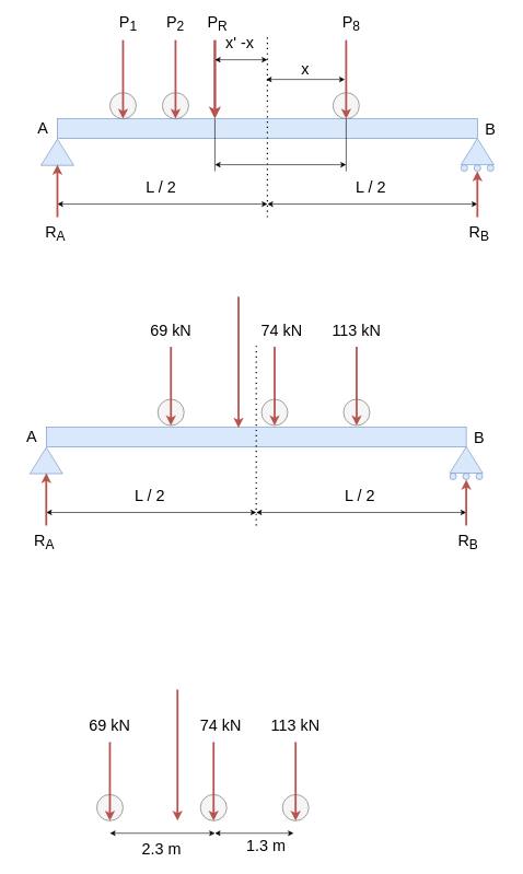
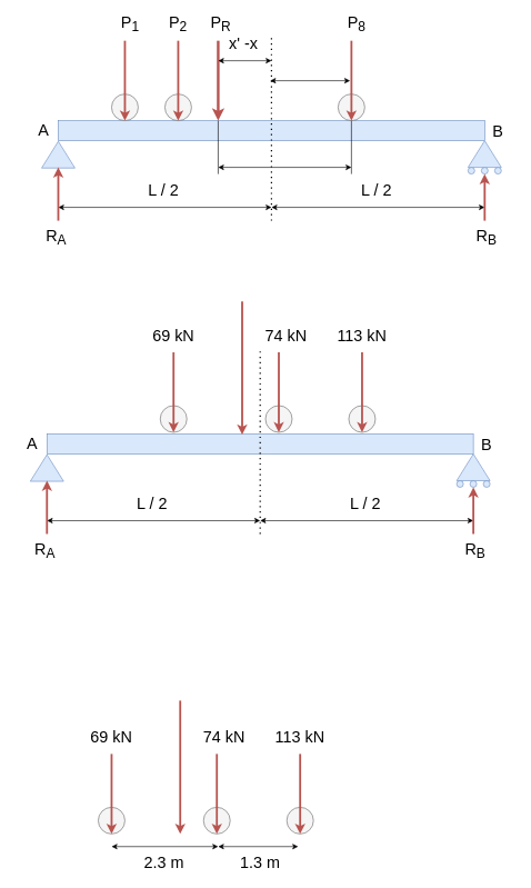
  <mxCell id="0" />
  <mxCell id="1" parent="0" />
  <mxCell id="2" value="" style="rounded=0;whiteSpace=wrap;html=1;fillColor=#dae8fc;strokeColor=#6c8ebf;" vertex="1" parent="1"><mxGeometry x="87" y="180" width="640" height="30" as="geometry" /></mxCell>
  <mxCell id="3" value="" style="verticalLabelPosition=bottom;verticalAlign=top;html=1;shape=mxgraph.basic.acute_triangle;dx=0.5;fillColor=#dae8fc;strokeColor=#6c8ebf;" vertex="1" parent="1"><mxGeometry x="702" y="210" width="50" height="40" as="geometry" /></mxCell>
  <mxCell id="4" value="" style="ellipse;whiteSpace=wrap;html=1;fillColor=#dae8fc;strokeColor=#6c8ebf;" vertex="1" parent="1"><mxGeometry x="702" y="250" width="10" height="10" as="geometry" /></mxCell>
  <mxCell id="5" value="" style="ellipse;whiteSpace=wrap;html=1;fillColor=#dae8fc;strokeColor=#6c8ebf;" vertex="1" parent="1"><mxGeometry x="722" y="250" width="10" height="10" as="geometry" /></mxCell>
  <mxCell id="6" value="" style="ellipse;whiteSpace=wrap;html=1;fillColor=#dae8fc;strokeColor=#6c8ebf;" vertex="1" parent="1"><mxGeometry x="742" y="250" width="10" height="10" as="geometry" /></mxCell>
  <mxCell id="7" value="" style="verticalLabelPosition=bottom;verticalAlign=top;html=1;shape=mxgraph.basic.acute_triangle;dx=0.5;fillColor=#dae8fc;strokeColor=#6c8ebf;" vertex="1" parent="1"><mxGeometry x="62" y="211" width="50" height="40" as="geometry" /></mxCell>
  <mxCell id="8" value="" style="endArrow=none;dashed=1;html=1;dashPattern=1 3;strokeWidth=2;rounded=0;" edge="1" parent="1"><mxGeometry width="50" height="50" relative="1" as="geometry"><mxPoint x="407" y="330" as="sourcePoint" /><mxPoint x="407" y="50" as="targetPoint" /></mxGeometry></mxCell>
  <mxCell id="9" value="" style="ellipse;whiteSpace=wrap;html=1;fillColor=#f5f5f5;strokeColor=#666666;fontColor=#333333;" vertex="1" parent="1"><mxGeometry x="167" y="140" width="40" height="40" as="geometry" /></mxCell>
  <mxCell id="10" value="" style="endArrow=classic;html=1;rounded=0;entryX=0.5;entryY=1;entryDx=0;entryDy=0;fillColor=#f8cecc;strokeColor=#b85450;strokeWidth=3;" edge="1" parent="1" target="9"><mxGeometry width="50" height="50" relative="1" as="geometry"><mxPoint x="187" y="60" as="sourcePoint" /><mxPoint x="486" y="309" as="targetPoint" /></mxGeometry></mxCell>
  <mxCell id="11" value="" style="ellipse;whiteSpace=wrap;html=1;fillColor=#f5f5f5;fontColor=#333333;strokeColor=#666666;" vertex="1" parent="1"><mxGeometry x="247" y="140" width="40" height="40" as="geometry" /></mxCell>
  <mxCell id="12" value="" style="endArrow=classic;html=1;rounded=0;entryX=0.5;entryY=1;entryDx=0;entryDy=0;fillColor=#f8cecc;strokeColor=#b85450;strokeWidth=3;" edge="1" parent="1" target="11"><mxGeometry width="50" height="50" relative="1" as="geometry"><mxPoint x="267" y="60" as="sourcePoint" /><mxPoint x="566" y="309" as="targetPoint" /></mxGeometry></mxCell>
  <mxCell id="13" value="" style="ellipse;whiteSpace=wrap;html=1;fillColor=#f5f5f5;fontColor=#333333;strokeColor=#666666;" vertex="1" parent="1"><mxGeometry x="507" y="140" width="40" height="40" as="geometry" /></mxCell>
  <mxCell id="14" value="" style="endArrow=classic;html=1;rounded=0;entryX=0.5;entryY=1;entryDx=0;entryDy=0;fillColor=#f8cecc;strokeColor=#b85450;strokeWidth=3;" edge="1" parent="1" target="13"><mxGeometry width="50" height="50" relative="1" as="geometry"><mxPoint x="527" y="60" as="sourcePoint" /><mxPoint x="826" y="309" as="targetPoint" /></mxGeometry></mxCell>
  <mxCell id="15" value="" style="endArrow=classic;html=1;rounded=0;entryX=0.5;entryY=1;entryDx=0;entryDy=0;fillColor=#f8cecc;strokeColor=#b85450;strokeWidth=4;" edge="1" parent="1"><mxGeometry width="50" height="50" relative="1" as="geometry"><mxPoint x="327" y="60" as="sourcePoint" /><mxPoint x="327" y="180" as="targetPoint" /></mxGeometry></mxCell>
  <mxCell id="16" value="" style="endArrow=classic;startArrow=classic;html=1;rounded=0;" edge="1" parent="1"><mxGeometry width="50" height="50" relative="1" as="geometry"><mxPoint x="327" y="90" as="sourcePoint" /><mxPoint x="407" y="90" as="targetPoint" /></mxGeometry></mxCell>
  <mxCell id="17" value="" style="endArrow=classic;startArrow=classic;html=1;rounded=0;" edge="1" parent="1"><mxGeometry width="50" height="50" relative="1" as="geometry"><mxPoint x="405" y="120" as="sourcePoint" /><mxPoint x="525" y="120" as="targetPoint" /></mxGeometry></mxCell>
  <mxCell id="18" value="&lt;font style=&quot;font-size: 24px;&quot;&gt;x' -x&lt;/font&gt;" style="text;html=1;strokeColor=none;fillColor=none;align=center;verticalAlign=middle;whiteSpace=wrap;rounded=0;" vertex="1" parent="1"><mxGeometry x="337" y="50" width="56" height="30" as="geometry" /></mxCell>
  <mxCell id="19" value="" style="endArrow=classic;startArrow=classic;html=1;rounded=0;" edge="1" parent="1"><mxGeometry width="50" height="50" relative="1" as="geometry"><mxPoint x="327" y="250" as="sourcePoint" /><mxPoint x="527" y="250" as="targetPoint" /></mxGeometry></mxCell>
  <mxCell id="20" value="" style="endArrow=none;html=1;rounded=0;" edge="1" parent="1" target="13"><mxGeometry width="50" height="50" relative="1" as="geometry"><mxPoint x="527" y="260" as="sourcePoint" /><mxPoint x="507" y="210" as="targetPoint" /></mxGeometry></mxCell>
- <mxCell id="21" value="&lt;font style=&quot;font-size: 24px;&quot;&gt;x&lt;/font&gt;" style="text;html=1;strokeColor=none;fillColor=none;align=center;verticalAlign=middle;whiteSpace=wrap;rounded=0;" vertex="1" parent="1"><mxGeometry x="437" y="90" width="56" height="30" as="geometry" /></mxCell>
  <mxCell id="22" value="" style="endArrow=classic;startArrow=classic;html=1;rounded=0;" edge="1" parent="1"><mxGeometry width="50" height="50" relative="1" as="geometry"><mxPoint x="87" y="310" as="sourcePoint" /><mxPoint x="407" y="310" as="targetPoint" /></mxGeometry></mxCell>
  <mxCell id="23" value="" style="endArrow=classic;startArrow=classic;html=1;rounded=0;" edge="1" parent="1"><mxGeometry width="50" height="50" relative="1" as="geometry"><mxPoint x="407" y="310" as="sourcePoint" /><mxPoint x="727" y="310" as="targetPoint" /></mxGeometry></mxCell>
  <mxCell id="24" value="&lt;font style=&quot;font-size: 24px;&quot;&gt;L / 2&lt;/font&gt;" style="text;html=1;strokeColor=none;fillColor=none;align=center;verticalAlign=middle;whiteSpace=wrap;rounded=0;" vertex="1" parent="1"><mxGeometry x="217" y="270" width="56" height="30" as="geometry" /></mxCell>
  <mxCell id="25" value="&lt;font style=&quot;font-size: 24px;&quot;&gt;L / 2&lt;/font&gt;" style="text;html=1;strokeColor=none;fillColor=none;align=center;verticalAlign=middle;whiteSpace=wrap;rounded=0;" vertex="1" parent="1"><mxGeometry x="537" y="270" width="56" height="30" as="geometry" /></mxCell>
  <mxCell id="26" value="" style="endArrow=classic;html=1;rounded=0;fillColor=#f8cecc;strokeColor=#b85450;strokeWidth=3;" edge="1" parent="1"><mxGeometry width="50" height="50" relative="1" as="geometry"><mxPoint x="87" y="330" as="sourcePoint" /><mxPoint x="87" y="250" as="targetPoint" /></mxGeometry></mxCell>
  <mxCell id="27" value="" style="endArrow=classic;html=1;rounded=0;fillColor=#f8cecc;strokeColor=#b85450;entryX=0.5;entryY=1;entryDx=0;entryDy=0;strokeWidth=3;" edge="1" parent="1" target="5"><mxGeometry width="50" height="50" relative="1" as="geometry"><mxPoint x="727" y="330" as="sourcePoint" /><mxPoint x="727" y="270" as="targetPoint" /></mxGeometry></mxCell>
  <mxCell id="28" value="&lt;font style=&quot;font-size: 24px;&quot;&gt;R&lt;sub&gt;A&lt;/sub&gt;&lt;/font&gt;" style="text;html=1;strokeColor=none;fillColor=none;align=center;verticalAlign=middle;whiteSpace=wrap;rounded=0;strokeWidth=24;" vertex="1" parent="1"><mxGeometry x="56" y="340" width="56" height="30" as="geometry" /></mxCell>
  <mxCell id="29" value="&lt;font style=&quot;font-size: 24px;&quot;&gt;R&lt;sub&gt;B&lt;/sub&gt;&lt;/font&gt;" style="text;html=1;strokeColor=none;fillColor=none;align=center;verticalAlign=middle;whiteSpace=wrap;rounded=0;strokeWidth=24;" vertex="1" parent="1"><mxGeometry x="702" y="340" width="56" height="30" as="geometry" /></mxCell>
  <mxCell id="30" value="&lt;font style=&quot;font-size: 24px;&quot;&gt;A&lt;/font&gt;" style="text;html=1;strokeColor=none;fillColor=none;align=center;verticalAlign=middle;whiteSpace=wrap;rounded=0;" vertex="1" parent="1"><mxGeometry x="37" y="180" width="56" height="30" as="geometry" /></mxCell>
  <mxCell id="31" value="&lt;font style=&quot;font-size: 24px;&quot;&gt;B&lt;/font&gt;" style="text;html=1;strokeColor=none;fillColor=none;align=center;verticalAlign=middle;whiteSpace=wrap;rounded=0;" vertex="1" parent="1"><mxGeometry x="719" y="181" width="56" height="30" as="geometry" /></mxCell>
  <mxCell id="32" value="&lt;font style=&quot;font-size: 24px;&quot;&gt;P&lt;sub&gt;1&lt;/sub&gt;&lt;/font&gt;" style="text;html=1;strokeColor=none;fillColor=none;align=center;verticalAlign=middle;whiteSpace=wrap;rounded=0;" vertex="1" parent="1"><mxGeometry x="167" y="20" width="56" height="30" as="geometry" /></mxCell>
  <mxCell id="33" value="&lt;font style=&quot;font-size: 24px;&quot;&gt;P&lt;sub&gt;2&lt;/sub&gt;&lt;/font&gt;" style="text;html=1;strokeColor=none;fillColor=none;align=center;verticalAlign=middle;whiteSpace=wrap;rounded=0;" vertex="1" parent="1"><mxGeometry x="239" y="20" width="56" height="30" as="geometry" /></mxCell>
  <mxCell id="34" value="&lt;font style=&quot;font-size: 24px;&quot;&gt;P&lt;sub&gt;R&lt;/sub&gt;&lt;/font&gt;" style="text;html=1;strokeColor=none;fillColor=none;align=center;verticalAlign=middle;whiteSpace=wrap;rounded=0;" vertex="1" parent="1"><mxGeometry x="303" y="20" width="56" height="30" as="geometry" /></mxCell>
  <mxCell id="35" value="&lt;font style=&quot;font-size: 24px;&quot;&gt;P&lt;sub&gt;8&lt;/sub&gt;&lt;/font&gt;" style="text;html=1;strokeColor=none;fillColor=none;align=center;verticalAlign=middle;whiteSpace=wrap;rounded=0;" vertex="1" parent="1"><mxGeometry x="507" y="20" width="56" height="30" as="geometry" /></mxCell>
  <mxCell id="36" value="" style="endArrow=none;html=1;rounded=0;" edge="1" parent="1"><mxGeometry width="50" height="50" relative="1" as="geometry"><mxPoint x="327" y="260" as="sourcePoint" /><mxPoint x="327" y="180" as="targetPoint" /></mxGeometry></mxCell>
  <mxCell id="37" value="" style="rounded=0;whiteSpace=wrap;html=1;fillColor=#dae8fc;strokeColor=#6c8ebf;" vertex="1" parent="1"><mxGeometry x="70" y="650" width="640" height="30" as="geometry" /></mxCell>
  <mxCell id="38" value="" style="verticalLabelPosition=bottom;verticalAlign=top;html=1;shape=mxgraph.basic.acute_triangle;dx=0.5;fillColor=#dae8fc;strokeColor=#6c8ebf;" vertex="1" parent="1"><mxGeometry x="685" y="680" width="50" height="40" as="geometry" /></mxCell>
  <mxCell id="39" value="" style="ellipse;whiteSpace=wrap;html=1;fillColor=#dae8fc;strokeColor=#6c8ebf;" vertex="1" parent="1"><mxGeometry x="685" y="720" width="10" height="10" as="geometry" /></mxCell>
  <mxCell id="40" value="" style="ellipse;whiteSpace=wrap;html=1;fillColor=#dae8fc;strokeColor=#6c8ebf;" vertex="1" parent="1"><mxGeometry x="705" y="720" width="10" height="10" as="geometry" /></mxCell>
  <mxCell id="41" value="" style="ellipse;whiteSpace=wrap;html=1;fillColor=#dae8fc;strokeColor=#6c8ebf;" vertex="1" parent="1"><mxGeometry x="725" y="720" width="10" height="10" as="geometry" /></mxCell>
  <mxCell id="42" value="" style="verticalLabelPosition=bottom;verticalAlign=top;html=1;shape=mxgraph.basic.acute_triangle;dx=0.5;fillColor=#dae8fc;strokeColor=#6c8ebf;" vertex="1" parent="1"><mxGeometry x="45" y="681" width="50" height="40" as="geometry" /></mxCell>
  <mxCell id="43" value="" style="endArrow=none;dashed=1;html=1;dashPattern=1 3;strokeWidth=2;rounded=0;" edge="1" parent="1"><mxGeometry width="50" height="50" relative="1" as="geometry"><mxPoint x="390" y="800" as="sourcePoint" /><mxPoint x="390" y="520" as="targetPoint" /></mxGeometry></mxCell>
  <mxCell id="44" value="" style="endArrow=classic;startArrow=classic;html=1;rounded=0;" edge="1" parent="1"><mxGeometry width="50" height="50" relative="1" as="geometry"><mxPoint x="70" y="780" as="sourcePoint" /><mxPoint x="390" y="780" as="targetPoint" /></mxGeometry></mxCell>
  <mxCell id="45" value="" style="endArrow=classic;startArrow=classic;html=1;rounded=0;" edge="1" parent="1"><mxGeometry width="50" height="50" relative="1" as="geometry"><mxPoint x="390" y="780" as="sourcePoint" /><mxPoint x="710" y="780" as="targetPoint" /></mxGeometry></mxCell>
  <mxCell id="46" value="&lt;font style=&quot;font-size: 24px;&quot;&gt;L / 2&lt;/font&gt;" style="text;html=1;strokeColor=none;fillColor=none;align=center;verticalAlign=middle;whiteSpace=wrap;rounded=0;" vertex="1" parent="1"><mxGeometry x="200" y="740" width="56" height="30" as="geometry" /></mxCell>
  <mxCell id="47" value="&lt;font style=&quot;font-size: 24px;&quot;&gt;L / 2&lt;/font&gt;" style="text;html=1;strokeColor=none;fillColor=none;align=center;verticalAlign=middle;whiteSpace=wrap;rounded=0;" vertex="1" parent="1"><mxGeometry x="520" y="740" width="56" height="30" as="geometry" /></mxCell>
  <mxCell id="48" value="" style="endArrow=classic;html=1;rounded=0;fillColor=#f8cecc;strokeColor=#b85450;strokeWidth=3;" edge="1" parent="1"><mxGeometry width="50" height="50" relative="1" as="geometry"><mxPoint x="70" y="800" as="sourcePoint" /><mxPoint x="70" y="720" as="targetPoint" /></mxGeometry></mxCell>
  <mxCell id="49" value="" style="endArrow=classic;html=1;rounded=0;fillColor=#f8cecc;strokeColor=#b85450;entryX=0.5;entryY=1;entryDx=0;entryDy=0;strokeWidth=3;" edge="1" parent="1" target="40"><mxGeometry width="50" height="50" relative="1" as="geometry"><mxPoint x="710" y="800" as="sourcePoint" /><mxPoint x="710" y="740" as="targetPoint" /></mxGeometry></mxCell>
  <mxCell id="50" value="&lt;font style=&quot;font-size: 24px;&quot;&gt;R&lt;sub&gt;A&lt;/sub&gt;&lt;/font&gt;" style="text;html=1;strokeColor=none;fillColor=none;align=center;verticalAlign=middle;whiteSpace=wrap;rounded=0;strokeWidth=24;" vertex="1" parent="1"><mxGeometry x="39" y="810" width="56" height="30" as="geometry" /></mxCell>
  <mxCell id="51" value="&lt;font style=&quot;font-size: 24px;&quot;&gt;R&lt;sub&gt;B&lt;/sub&gt;&lt;/font&gt;" style="text;html=1;strokeColor=none;fillColor=none;align=center;verticalAlign=middle;whiteSpace=wrap;rounded=0;strokeWidth=24;" vertex="1" parent="1"><mxGeometry x="685" y="810" width="56" height="30" as="geometry" /></mxCell>
  <mxCell id="52" value="&lt;font style=&quot;font-size: 24px;&quot;&gt;A&lt;/font&gt;" style="text;html=1;strokeColor=none;fillColor=none;align=center;verticalAlign=middle;whiteSpace=wrap;rounded=0;" vertex="1" parent="1"><mxGeometry x="20" y="650" width="56" height="30" as="geometry" /></mxCell>
  <mxCell id="53" value="&lt;font style=&quot;font-size: 24px;&quot;&gt;B&lt;/font&gt;" style="text;html=1;strokeColor=none;fillColor=none;align=center;verticalAlign=middle;whiteSpace=wrap;rounded=0;" vertex="1" parent="1"><mxGeometry x="702" y="651" width="56" height="30" as="geometry" /></mxCell>
  <mxCell id="54" value="" style="ellipse;whiteSpace=wrap;html=1;fillColor=#f5f5f5;strokeColor=#666666;fontColor=#333333;" vertex="1" parent="1"><mxGeometry x="147" y="1210" width="40" height="40" as="geometry" /></mxCell>
  <mxCell id="55" value="" style="endArrow=classic;html=1;rounded=0;entryX=0.5;entryY=1;entryDx=0;entryDy=0;fillColor=#f8cecc;strokeColor=#b85450;strokeWidth=3;" edge="1" parent="1" target="54"><mxGeometry width="50" height="50" relative="1" as="geometry"><mxPoint x="167" y="1130" as="sourcePoint" /><mxPoint x="466" y="1379" as="targetPoint" /></mxGeometry></mxCell>
  <mxCell id="56" value="" style="ellipse;whiteSpace=wrap;html=1;fillColor=#f5f5f5;fontColor=#333333;strokeColor=#666666;" vertex="1" parent="1"><mxGeometry x="305" y="1210" width="40" height="40" as="geometry" /></mxCell>
  <mxCell id="57" value="" style="endArrow=classic;html=1;rounded=0;entryX=0.5;entryY=1;entryDx=0;entryDy=0;fillColor=#f8cecc;strokeColor=#b85450;strokeWidth=3;" edge="1" parent="1" target="56"><mxGeometry width="50" height="50" relative="1" as="geometry"><mxPoint x="325" y="1130" as="sourcePoint" /><mxPoint x="624" y="1379" as="targetPoint" /></mxGeometry></mxCell>
  <mxCell id="58" value="" style="ellipse;whiteSpace=wrap;html=1;fillColor=#f5f5f5;fontColor=#333333;strokeColor=#666666;" vertex="1" parent="1"><mxGeometry x="430" y="1210" width="40" height="40" as="geometry" /></mxCell>
  <mxCell id="59" value="" style="endArrow=classic;html=1;rounded=0;entryX=0.5;entryY=1;entryDx=0;entryDy=0;fillColor=#f8cecc;strokeColor=#b85450;strokeWidth=3;" edge="1" parent="1" target="58"><mxGeometry width="50" height="50" relative="1" as="geometry"><mxPoint x="450" y="1130" as="sourcePoint" /><mxPoint x="749" y="1379" as="targetPoint" /></mxGeometry></mxCell>
  <mxCell id="60" value="&lt;span style=&quot;font-size: 24px;&quot;&gt;69 kN&lt;/span&gt;" style="text;html=1;strokeColor=none;fillColor=none;align=center;verticalAlign=middle;whiteSpace=wrap;rounded=0;" vertex="1" parent="1"><mxGeometry x="124" y="1090" width="86" height="30" as="geometry" /></mxCell>
  <mxCell id="61" value="&lt;span style=&quot;font-size: 24px;&quot;&gt;74 kN&lt;/span&gt;" style="text;html=1;strokeColor=none;fillColor=none;align=center;verticalAlign=middle;whiteSpace=wrap;rounded=0;" vertex="1" parent="1"><mxGeometry x="297" y="1090" width="78" height="30" as="geometry" /></mxCell>
  <mxCell id="62" value="&lt;span style=&quot;font-size: 24px;&quot;&gt;113 kN&lt;/span&gt;" style="text;html=1;strokeColor=none;fillColor=none;align=center;verticalAlign=middle;whiteSpace=wrap;rounded=0;" vertex="1" parent="1"><mxGeometry x="410" y="1090" width="80" height="30" as="geometry" /></mxCell>
  <mxCell id="63" value="" style="endArrow=classic;startArrow=classic;html=1;rounded=0;" edge="1" parent="1"><mxGeometry width="50" height="50" relative="1" as="geometry"><mxPoint x="167" y="1269" as="sourcePoint" /><mxPoint x="327" y="1269" as="targetPoint" /></mxGeometry></mxCell>
  <mxCell id="64" value="" style="endArrow=classic;startArrow=classic;html=1;rounded=0;" edge="1" parent="1"><mxGeometry width="50" height="50" relative="1" as="geometry"><mxPoint x="327" y="1269" as="sourcePoint" /><mxPoint x="447" y="1269" as="targetPoint" /></mxGeometry></mxCell>
  <mxCell id="65" value="&lt;span style=&quot;font-size: 24px;&quot;&gt;2.3 m&lt;/span&gt;" style="text;html=1;strokeColor=none;fillColor=none;align=center;verticalAlign=middle;whiteSpace=wrap;rounded=0;" vertex="1" parent="1"><mxGeometry x="206" y="1279" width="80" height="30" as="geometry" /></mxCell>
- <mxCell id="66" value="&lt;span style=&quot;font-size: 24px;&quot;&gt;1.3 m&lt;/span&gt;" style="text;html=1;strokeColor=none;fillColor=none;align=center;verticalAlign=middle;whiteSpace=wrap;rounded=0;" vertex="1" parent="1"><mxGeometry x="365" y="1274" width="80" height="30" as="geometry" /></mxCell>
+ <mxCell id="66" value="&lt;span style=&quot;font-size: 24px;&quot;&gt;1.3 m&lt;/span&gt;" style="text;html=1;strokeColor=none;fillColor=none;align=center;verticalAlign=middle;whiteSpace=wrap;rounded=0;" vertex="1" parent="1"><mxGeometry x="350" y="1279" width="80" height="30" as="geometry" /></mxCell>
  <mxCell id="67" value="" style="endArrow=classic;html=1;rounded=0;entryX=0.5;entryY=1;entryDx=0;entryDy=0;fillColor=#f8cecc;strokeColor=#b85450;strokeWidth=3;" edge="1" parent="1"><mxGeometry width="50" height="50" relative="1" as="geometry"><mxPoint x="270" y="1050" as="sourcePoint" /><mxPoint x="270" y="1250" as="targetPoint" /></mxGeometry></mxCell>
  <mxCell id="68" value="" style="ellipse;whiteSpace=wrap;html=1;fillColor=#f5f5f5;strokeColor=#666666;fontColor=#333333;" vertex="1" parent="1"><mxGeometry x="240" y="607.5" width="40" height="40" as="geometry" /></mxCell>
  <mxCell id="69" value="" style="endArrow=classic;html=1;rounded=0;entryX=0.5;entryY=1;entryDx=0;entryDy=0;fillColor=#f8cecc;strokeColor=#b85450;strokeWidth=3;" edge="1" parent="1" target="68"><mxGeometry width="50" height="50" relative="1" as="geometry"><mxPoint x="260" y="527.5" as="sourcePoint" /><mxPoint x="559" y="776.5" as="targetPoint" /></mxGeometry></mxCell>
  <mxCell id="70" value="" style="ellipse;whiteSpace=wrap;html=1;fillColor=#f5f5f5;fontColor=#333333;strokeColor=#666666;" vertex="1" parent="1"><mxGeometry x="398" y="607.5" width="40" height="40" as="geometry" /></mxCell>
  <mxCell id="71" value="" style="endArrow=classic;html=1;rounded=0;entryX=0.5;entryY=1;entryDx=0;entryDy=0;fillColor=#f8cecc;strokeColor=#b85450;strokeWidth=3;" edge="1" parent="1" target="70"><mxGeometry width="50" height="50" relative="1" as="geometry"><mxPoint x="418" y="527.5" as="sourcePoint" /><mxPoint x="717" y="776.5" as="targetPoint" /></mxGeometry></mxCell>
  <mxCell id="72" value="" style="ellipse;whiteSpace=wrap;html=1;fillColor=#f5f5f5;fontColor=#333333;strokeColor=#666666;" vertex="1" parent="1"><mxGeometry x="523" y="607.5" width="40" height="40" as="geometry" /></mxCell>
  <mxCell id="73" value="" style="endArrow=classic;html=1;rounded=0;entryX=0.5;entryY=1;entryDx=0;entryDy=0;fillColor=#f8cecc;strokeColor=#b85450;strokeWidth=3;" edge="1" parent="1" target="72"><mxGeometry width="50" height="50" relative="1" as="geometry"><mxPoint x="543" y="527.5" as="sourcePoint" /><mxPoint x="842" y="776.5" as="targetPoint" /></mxGeometry></mxCell>
  <mxCell id="74" value="&lt;span style=&quot;font-size: 24px;&quot;&gt;69 kN&lt;/span&gt;" style="text;html=1;strokeColor=none;fillColor=none;align=center;verticalAlign=middle;whiteSpace=wrap;rounded=0;" vertex="1" parent="1"><mxGeometry x="217" y="487.5" width="86" height="30" as="geometry" /></mxCell>
  <mxCell id="75" value="&lt;span style=&quot;font-size: 24px;&quot;&gt;74 kN&lt;/span&gt;" style="text;html=1;strokeColor=none;fillColor=none;align=center;verticalAlign=middle;whiteSpace=wrap;rounded=0;" vertex="1" parent="1"><mxGeometry x="390" y="487.5" width="78" height="30" as="geometry" /></mxCell>
  <mxCell id="76" value="&lt;span style=&quot;font-size: 24px;&quot;&gt;113 kN&lt;/span&gt;" style="text;html=1;strokeColor=none;fillColor=none;align=center;verticalAlign=middle;whiteSpace=wrap;rounded=0;" vertex="1" parent="1"><mxGeometry x="503" y="487.5" width="80" height="30" as="geometry" /></mxCell>
  <mxCell id="77" value="" style="endArrow=classic;html=1;rounded=0;entryX=0.5;entryY=1;entryDx=0;entryDy=0;fillColor=#f8cecc;strokeColor=#b85450;strokeWidth=3;" edge="1" parent="1"><mxGeometry width="50" height="50" relative="1" as="geometry"><mxPoint x="363" y="451" as="sourcePoint" /><mxPoint x="363" y="651" as="targetPoint" /></mxGeometry></mxCell>
